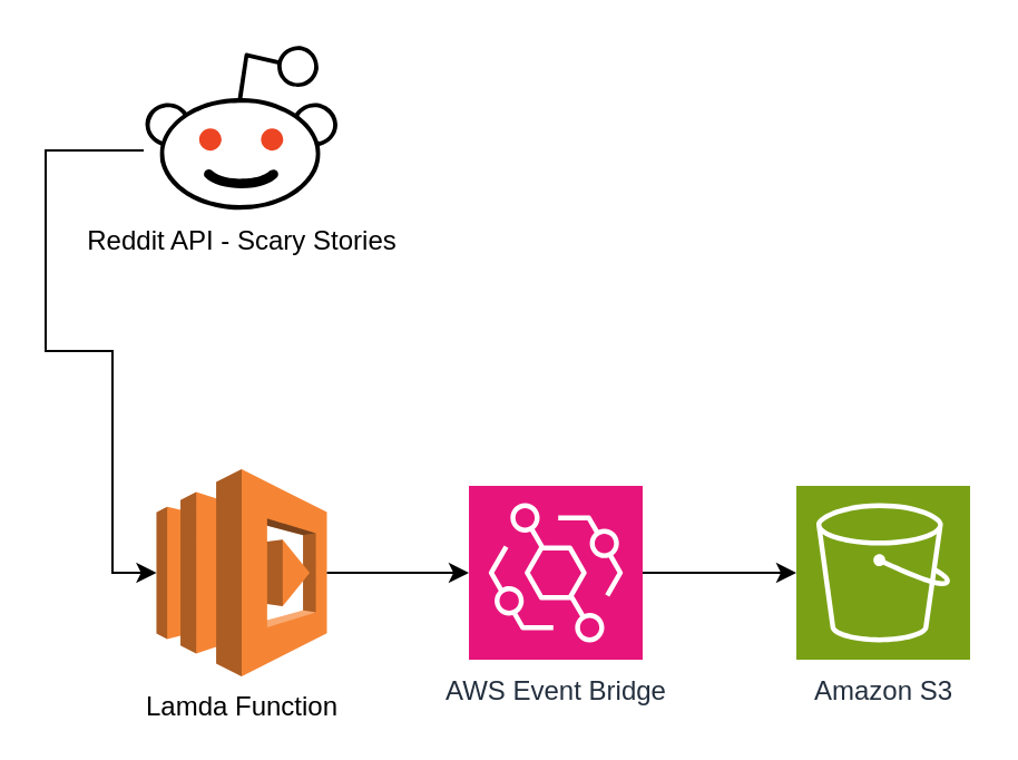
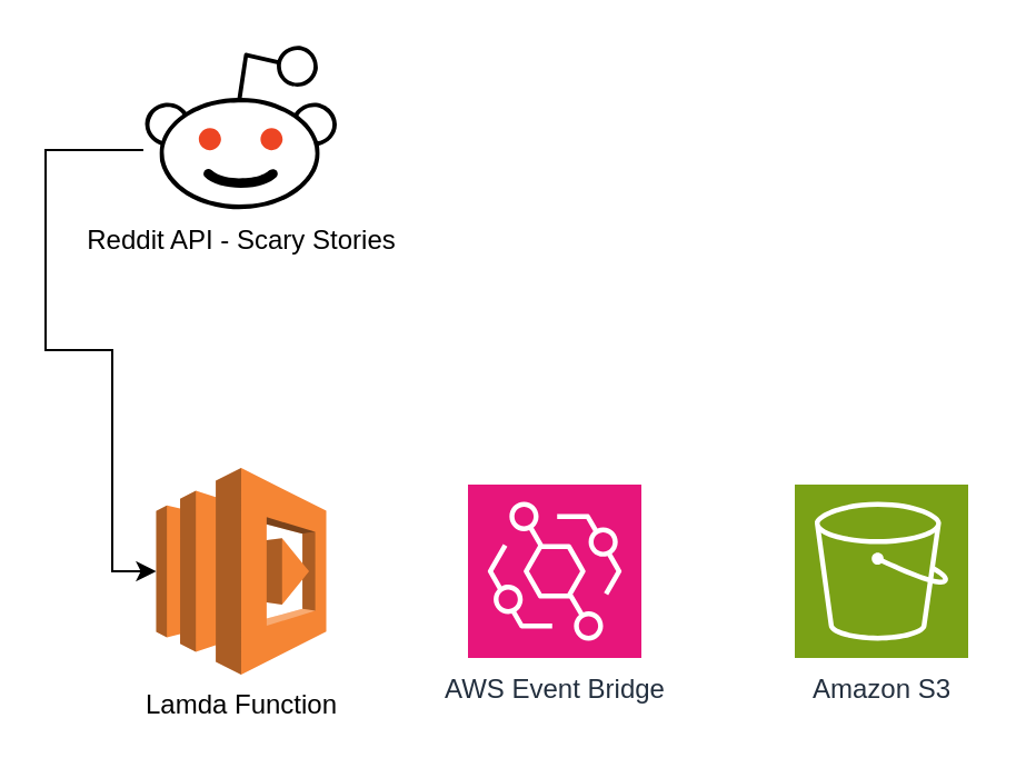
  <mxCell id="0" />
  <mxCell id="1" parent="0" />
  <mxCell id="2" value="Amazon S3&lt;div&gt;&lt;br&gt;&lt;/div&gt;" style="sketch=0;points=[[0,0,0],[0.25,0,0],[0.5,0,0],[0.75,0,0],[1,0,0],[0,1,0],[0.25,1,0],[0.5,1,0],[0.75,1,0],[1,1,0],[0,0.25,0],[0,0.5,0],[0,0.75,0],[1,0.25,0],[1,0.5,0],[1,0.75,0]];outlineConnect=0;fontColor=#232F3E;fillColor=#7AA116;strokeColor=#ffffff;dashed=0;verticalLabelPosition=bottom;verticalAlign=top;align=center;html=1;fontSize=12;fontStyle=0;aspect=fixed;shape=mxgraph.aws4.resourceIcon;resIcon=mxgraph.aws4.s3;" vertex="1" parent="1"><mxGeometry x="357" y="217.5" width="78" height="78" as="geometry" /></mxCell>
  <mxCell id="3" value="Lamda Function&lt;div&gt;&lt;br&gt;&lt;/div&gt;" style="outlineConnect=0;dashed=0;verticalLabelPosition=bottom;verticalAlign=top;align=center;html=1;shape=mxgraph.aws3.lambda;fillColor=#F58534;gradientColor=none;" vertex="1" parent="1"><mxGeometry x="69.75" y="210" width="76.5" height="93" as="geometry" /></mxCell>
  <mxCell id="4" value="Reddit API - Scary Stories&lt;div&gt;&lt;br&gt;&lt;/div&gt;" style="dashed=0;outlineConnect=0;html=1;align=center;labelPosition=center;verticalLabelPosition=bottom;verticalAlign=top;shape=mxgraph.weblogos.reddit;fillColor=#F3F8FC;gradientColor=#B4D2F0" vertex="1" parent="1"><mxGeometry x="64" y="20" width="88" height="73.6" as="geometry" /></mxCell>
  <mxCell id="5" style="edgeStyle=orthogonalEdgeStyle;rounded=0;orthogonalLoop=1;jettySize=auto;html=1;entryX=0;entryY=0.5;entryDx=0;entryDy=0;entryPerimeter=0;" edge="1" parent="1" source="4" target="3"><mxGeometry relative="1" as="geometry"><Array as="points"><mxPoint x="20" y="67" /><mxPoint x="20" y="157" /><mxPoint x="50" y="157" /><mxPoint x="50" y="257" /></Array></mxGeometry></mxCell>
  <mxCell id="6" value="AWS Event Bridge&lt;div&gt;&lt;br&gt;&lt;/div&gt;" style="sketch=0;points=[[0,0,0],[0.25,0,0],[0.5,0,0],[0.75,0,0],[1,0,0],[0,1,0],[0.25,1,0],[0.5,1,0],[0.75,1,0],[1,1,0],[0,0.25,0],[0,0.5,0],[0,0.75,0],[1,0.25,0],[1,0.5,0],[1,0.75,0]];outlineConnect=0;fontColor=#232F3E;fillColor=#E7157B;strokeColor=#ffffff;dashed=0;verticalLabelPosition=bottom;verticalAlign=top;align=center;html=1;fontSize=12;fontStyle=0;aspect=fixed;shape=mxgraph.aws4.resourceIcon;resIcon=mxgraph.aws4.eventbridge;" vertex="1" parent="1"><mxGeometry x="210" y="217.5" width="78" height="78" as="geometry" /></mxCell>
- <mxCell id="7" style="edgeStyle=orthogonalEdgeStyle;rounded=0;orthogonalLoop=1;jettySize=auto;html=1;entryX=0;entryY=0.5;entryDx=0;entryDy=0;entryPerimeter=0;" edge="1" parent="1" source="3" target="6"><mxGeometry relative="1" as="geometry" /></mxCell>
- <mxCell id="8" style="edgeStyle=orthogonalEdgeStyle;rounded=0;orthogonalLoop=1;jettySize=auto;html=1;entryX=0;entryY=0.5;entryDx=0;entryDy=0;entryPerimeter=0;" edge="1" parent="1" source="6" target="2"><mxGeometry relative="1" as="geometry" /></mxCell>
